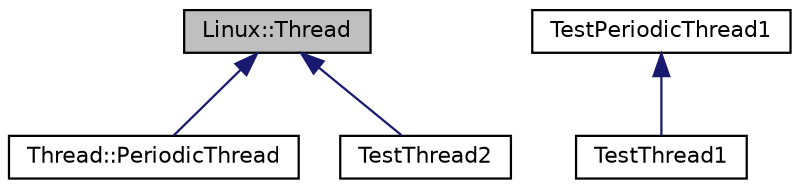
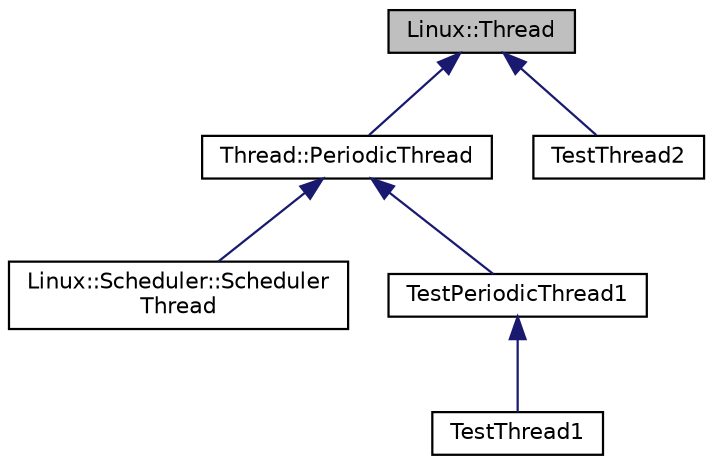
  digraph {
    node [color=black fillcolor=white fontname=Helvetica fontsize=10 shape=record style=filled]
    edge [color=midnightblue dir=back fontname=Helvetica fontsize=10 labelfontname=Helvetica labelfontsize=10 style=solid]
    n1 [fillcolor=grey75 fontcolor=black height=0.2 label="Linux::Thread" width=0.4]
    n2 [height=0.2 label="Thread::PeriodicThread" width=0.4]
    n3 [height=0.2 label=TestThread2 width=0.4]
+   n4 [height=0.2 label="Linux::Scheduler::Scheduler\lThread" width=0.4]
    n5 [height=0.2 label=TestPeriodicThread1 width=0.4]
    n6 [height=0.2 label=TestThread1 width=0.4]
    n1 -> n2
    n1 -> n3
+   n2 -> n4
+   n2 -> n5
    n5 -> n6
  }
